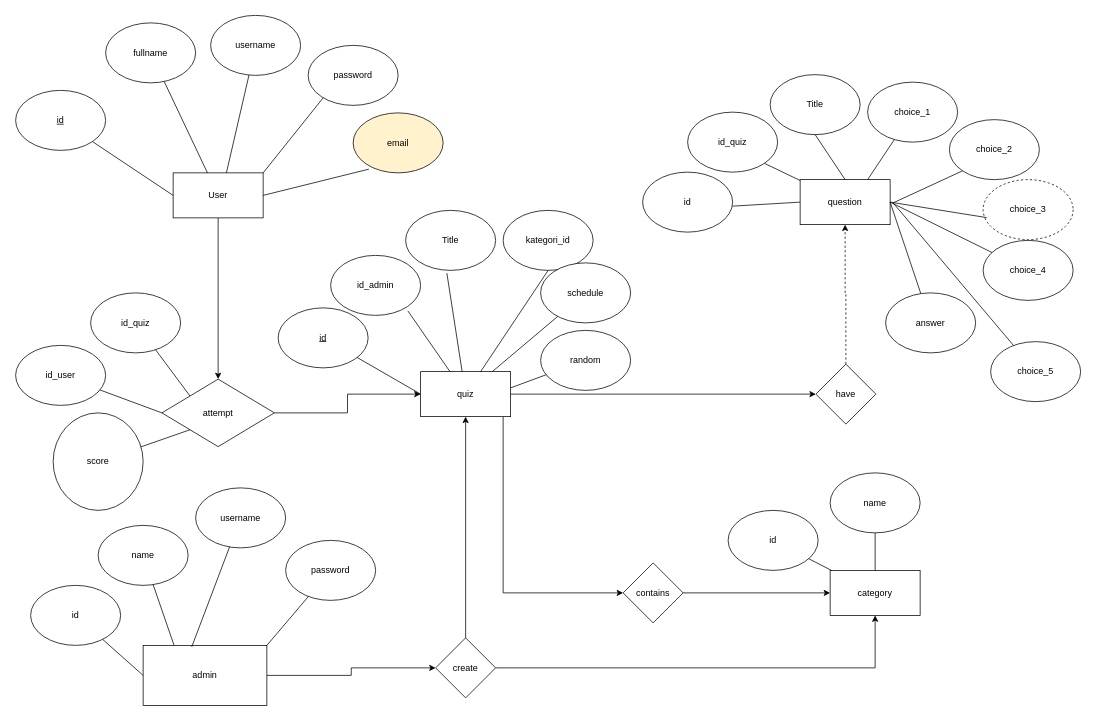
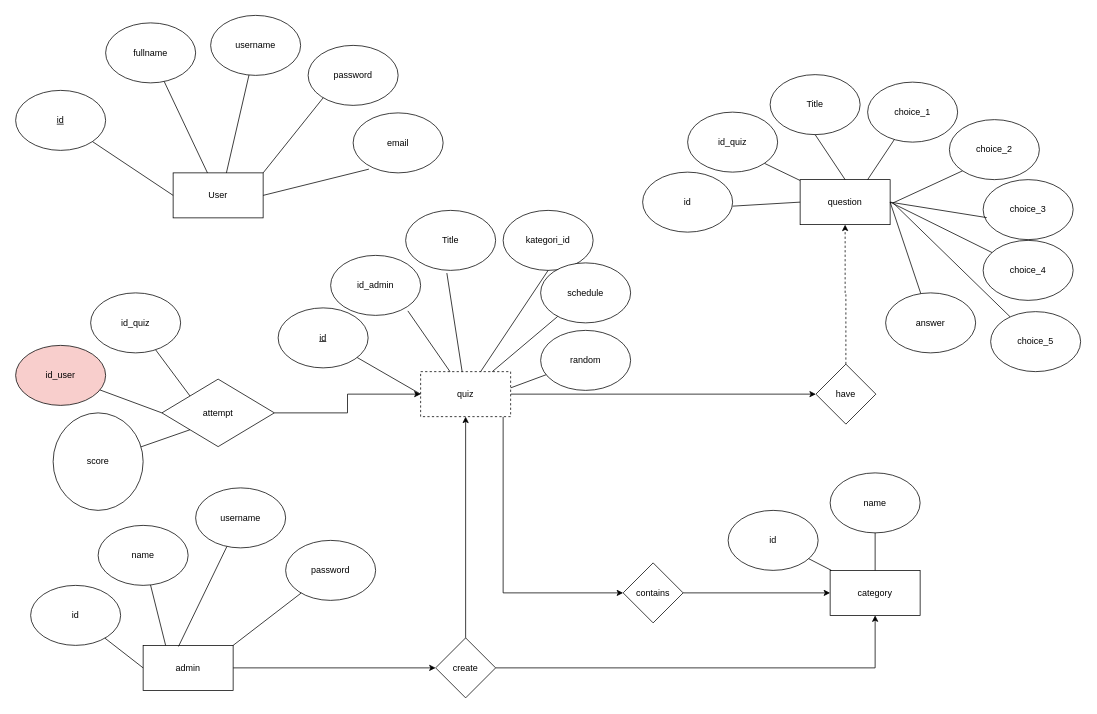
  <mxCell id="0" />
  <mxCell id="1" parent="0" />
- <mxCell id="2" style="edgeStyle=orthogonalEdgeStyle;rounded=0;orthogonalLoop=1;jettySize=auto;html=1;" edge="1" parent="1" source="3" target="30"><mxGeometry relative="1" as="geometry" /></mxCell>
  <mxCell id="3" value="User" style="rounded=0;whiteSpace=wrap;html=1;" vertex="1" parent="1"><mxGeometry x="230" y="230" width="120" height="60" as="geometry" /></mxCell>
  <mxCell id="4" value="id" style="ellipse;whiteSpace=wrap;html=1;fontStyle=4" vertex="1" parent="1"><mxGeometry x="20" y="120" width="120" height="80" as="geometry" /></mxCell>
  <mxCell id="5" value="fullname" style="ellipse;whiteSpace=wrap;html=1;" vertex="1" parent="1"><mxGeometry x="140" y="30" width="120" height="80" as="geometry" /></mxCell>
  <mxCell id="6" value="username" style="ellipse;whiteSpace=wrap;html=1;" vertex="1" parent="1"><mxGeometry x="280" width="120" height="80" as="geometry" y="20" /></mxCell>
  <mxCell id="7" value="password" style="ellipse;whiteSpace=wrap;html=1;" vertex="1" parent="1"><mxGeometry x="410" y="60" width="120" height="80" as="geometry" /></mxCell>
- <mxCell id="8" value="email" style="ellipse;whiteSpace=wrap;html=1;fillColor=#fff2cc;" vertex="1" parent="1"><mxGeometry x="470" y="150" width="120" height="80" as="geometry" /></mxCell>
+ <mxCell id="8" value="email" style="ellipse;whiteSpace=wrap;html=1;" vertex="1" parent="1"><mxGeometry x="470" y="150" width="120" height="80" as="geometry" /></mxCell>
  <mxCell id="9" value="" style="endArrow=none;html=1;rounded=0;" edge="1" parent="1" target="7"><mxGeometry width="50" height="50" relative="1" as="geometry"><mxPoint x="350" y="230" as="sourcePoint" /><mxPoint x="320" y="240" as="targetPoint" /><Array as="points"><mxPoint x="430" y="130" /></Array></mxGeometry></mxCell>
  <mxCell id="10" value="" style="endArrow=none;html=1;rounded=0;entryX=0.175;entryY=0.938;entryDx=0;entryDy=0;entryPerimeter=0;exitX=1;exitY=0.5;exitDx=0;exitDy=0;" edge="1" parent="1" source="3" target="8"><mxGeometry width="50" height="50" relative="1" as="geometry"><mxPoint x="270" y="290" as="sourcePoint" /><mxPoint x="320" y="240" as="targetPoint" /></mxGeometry></mxCell>
  <mxCell id="11" value="" style="endArrow=none;html=1;rounded=0;exitX=0.592;exitY=0;exitDx=0;exitDy=0;exitPerimeter=0;" edge="1" parent="1" source="3" target="6"><mxGeometry width="50" height="50" relative="1" as="geometry"><mxPoint x="270" y="290" as="sourcePoint" /><mxPoint x="320" y="240" as="targetPoint" /></mxGeometry></mxCell>
  <mxCell id="12" value="" style="endArrow=none;html=1;rounded=0;" edge="1" parent="1" source="3" target="5"><mxGeometry width="50" height="50" relative="1" as="geometry"><mxPoint x="270" y="290" as="sourcePoint" /><mxPoint x="320" y="240" as="targetPoint" /></mxGeometry></mxCell>
  <mxCell id="13" value="" style="endArrow=none;html=1;rounded=0;" edge="1" parent="1" target="4"><mxGeometry width="50" height="50" relative="1" as="geometry"><mxPoint x="230" y="260" as="sourcePoint" /><mxPoint x="320" y="240" as="targetPoint" /></mxGeometry></mxCell>
  <mxCell id="14" style="edgeStyle=orthogonalEdgeStyle;rounded=0;orthogonalLoop=1;jettySize=auto;html=1;entryX=0;entryY=0.5;entryDx=0;entryDy=0;" edge="1" parent="1" source="16" target="43"><mxGeometry relative="1" as="geometry" /></mxCell>
  <mxCell id="15" style="edgeStyle=orthogonalEdgeStyle;rounded=0;orthogonalLoop=1;jettySize=auto;html=1;" edge="1" parent="1" source="16" target="49"><mxGeometry relative="1" as="geometry"><Array as="points"><mxPoint x="670" y="790" /></Array></mxGeometry></mxCell>
- <mxCell id="16" value="quiz" style="rounded=0;whiteSpace=wrap;html=1;" vertex="1" parent="1"><mxGeometry x="560" y="495" width="120" height="60" as="geometry" /></mxCell>
+ <mxCell id="16" value="quiz" style="rounded=0;whiteSpace=wrap;html=1;dashed=1;" vertex="1" parent="1"><mxGeometry x="560" y="495" width="120" height="60" as="geometry" /></mxCell>
  <mxCell id="17" value="id" style="ellipse;whiteSpace=wrap;html=1;fontStyle=4" vertex="1" parent="1"><mxGeometry x="370" y="410" width="120" height="80" as="geometry" /></mxCell>
  <mxCell id="18" value="id_admin" style="ellipse;whiteSpace=wrap;html=1;" vertex="1" parent="1"><mxGeometry x="440" y="340" width="120" height="80" as="geometry" /></mxCell>
  <mxCell id="19" value="Title" style="ellipse;whiteSpace=wrap;html=1;" vertex="1" parent="1"><mxGeometry x="540" y="280" width="120" height="80" as="geometry" /></mxCell>
  <mxCell id="20" value="kategori_id" style="ellipse;whiteSpace=wrap;html=1;" vertex="1" parent="1"><mxGeometry x="670" y="280" width="120" height="80" as="geometry" /></mxCell>
  <mxCell id="21" value="schedule" style="ellipse;whiteSpace=wrap;html=1;" vertex="1" parent="1"><mxGeometry x="720" y="350" width="120" height="80" as="geometry" /></mxCell>
  <mxCell id="22" value="random" style="ellipse;whiteSpace=wrap;html=1;" vertex="1" parent="1"><mxGeometry x="720" y="440" width="120" height="80" as="geometry" /></mxCell>
  <mxCell id="23" value="" style="endArrow=none;html=1;rounded=0;" edge="1" parent="1" source="16" target="21"><mxGeometry width="50" height="50" relative="1" as="geometry"><mxPoint x="500" y="400" as="sourcePoint" /><mxPoint x="550" y="350" as="targetPoint" /></mxGeometry></mxCell>
  <mxCell id="24" value="" style="endArrow=none;html=1;rounded=0;entryX=0.5;entryY=1;entryDx=0;entryDy=0;" edge="1" parent="1" source="16" target="20"><mxGeometry width="50" height="50" relative="1" as="geometry"><mxPoint x="500" y="400" as="sourcePoint" /><mxPoint x="550" y="350" as="targetPoint" /></mxGeometry></mxCell>
  <mxCell id="25" value="" style="endArrow=none;html=1;rounded=0;exitX=0.858;exitY=0.925;exitDx=0;exitDy=0;exitPerimeter=0;" edge="1" parent="1" source="18" target="16"><mxGeometry width="50" height="50" relative="1" as="geometry"><mxPoint x="500" y="400" as="sourcePoint" /><mxPoint x="550" y="350" as="targetPoint" /></mxGeometry></mxCell>
  <mxCell id="26" value="" style="endArrow=none;html=1;rounded=0;entryX=0.458;entryY=1.045;entryDx=0;entryDy=0;entryPerimeter=0;" edge="1" parent="1" source="16" target="19"><mxGeometry width="50" height="50" relative="1" as="geometry"><mxPoint x="500" y="400" as="sourcePoint" /><mxPoint x="540" y="360" as="targetPoint" /></mxGeometry></mxCell>
  <mxCell id="27" value="" style="endArrow=none;html=1;rounded=0;exitX=0;exitY=0.5;exitDx=0;exitDy=0;" edge="1" parent="1" source="16" target="17"><mxGeometry width="50" height="50" relative="1" as="geometry"><mxPoint x="500" y="400" as="sourcePoint" /><mxPoint x="550" y="350" as="targetPoint" /></mxGeometry></mxCell>
  <mxCell id="28" value="" style="endArrow=none;html=1;rounded=0;exitX=1.002;exitY=0.36;exitDx=0;exitDy=0;exitPerimeter=0;" edge="1" parent="1" source="16" target="22"><mxGeometry width="50" height="50" relative="1" as="geometry"><mxPoint x="663" y="500" as="sourcePoint" /><mxPoint x="749" y="439" as="targetPoint" /></mxGeometry></mxCell>
  <mxCell id="29" style="edgeStyle=orthogonalEdgeStyle;rounded=0;orthogonalLoop=1;jettySize=auto;html=1;" edge="1" parent="1" source="30" target="16"><mxGeometry relative="1" as="geometry" /></mxCell>
  <mxCell id="30" value="&lt;div&gt;attempt&lt;/div&gt;" style="rhombus;whiteSpace=wrap;html=1;" vertex="1" parent="1"><mxGeometry x="215" y="505" width="150" height="90" as="geometry" /></mxCell>
  <mxCell id="31" value="question" style="rounded=0;whiteSpace=wrap;html=1;" vertex="1" parent="1"><mxGeometry x="1066" y="239" width="120" height="60" as="geometry" /></mxCell>
  <mxCell id="32" value="id" style="ellipse;whiteSpace=wrap;html=1;" vertex="1" parent="1"><mxGeometry x="856" y="229" width="120" height="80" as="geometry" /></mxCell>
  <mxCell id="33" value="id_quiz" style="ellipse;whiteSpace=wrap;html=1;" vertex="1" parent="1"><mxGeometry x="916" y="149" width="120" height="80" as="geometry" /></mxCell>
  <mxCell id="34" value="Title" style="ellipse;whiteSpace=wrap;html=1;" vertex="1" parent="1"><mxGeometry x="1026" y="99" width="120" height="80" as="geometry" /></mxCell>
  <mxCell id="35" value="choice_1" style="ellipse;whiteSpace=wrap;html=1;" vertex="1" parent="1"><mxGeometry x="1156" y="109" width="120" height="80" as="geometry" /></mxCell>
  <mxCell id="36" value="answer" style="ellipse;whiteSpace=wrap;html=1;" vertex="1" parent="1"><mxGeometry x="1180" y="390" width="120" height="80" as="geometry" /></mxCell>
  <mxCell id="37" value="" style="endArrow=none;html=1;rounded=0;exitX=0.5;exitY=0;exitDx=0;exitDy=0;entryX=0.5;entryY=1;entryDx=0;entryDy=0;" edge="1" parent="1" source="31" target="34"><mxGeometry width="50" height="50" relative="1" as="geometry"><mxPoint x="1156" y="109" as="sourcePoint" /><mxPoint x="1206" y="59" as="targetPoint" /></mxGeometry></mxCell>
  <mxCell id="38" value="" style="endArrow=none;html=1;rounded=0;exitX=0.75;exitY=0;exitDx=0;exitDy=0;" edge="1" parent="1" source="31" target="35"><mxGeometry width="50" height="50" relative="1" as="geometry"><mxPoint x="1136" y="249" as="sourcePoint" /><mxPoint x="1096" y="189" as="targetPoint" /></mxGeometry></mxCell>
  <mxCell id="39" value="" style="endArrow=none;html=1;rounded=0;exitX=1;exitY=0.5;exitDx=0;exitDy=0;" edge="1" parent="1" source="31" target="36"><mxGeometry width="50" height="50" relative="1" as="geometry"><mxPoint x="1166" y="249" as="sourcePoint" /><mxPoint x="1202" y="196" as="targetPoint" /></mxGeometry></mxCell>
  <mxCell id="40" value="" style="endArrow=none;html=1;rounded=0;exitX=1;exitY=1;exitDx=0;exitDy=0;" edge="1" parent="1" source="33" target="31"><mxGeometry width="50" height="50" relative="1" as="geometry"><mxPoint x="1196" y="279" as="sourcePoint" /><mxPoint x="1241" y="265" as="targetPoint" /></mxGeometry></mxCell>
  <mxCell id="41" value="" style="endArrow=none;html=1;rounded=0;exitX=1;exitY=0.567;exitDx=0;exitDy=0;entryX=0;entryY=0.5;entryDx=0;entryDy=0;exitPerimeter=0;" edge="1" parent="1" source="32" target="31"><mxGeometry width="50" height="50" relative="1" as="geometry"><mxPoint x="1028" y="227" as="sourcePoint" /><mxPoint x="1076" y="250" as="targetPoint" /></mxGeometry></mxCell>
  <mxCell id="42" style="edgeStyle=orthogonalEdgeStyle;rounded=0;orthogonalLoop=1;jettySize=auto;html=1;entryX=0.5;entryY=1;entryDx=0;entryDy=0;dashed=1;" edge="1" parent="1" source="43" target="31"><mxGeometry relative="1" as="geometry" /></mxCell>
  <mxCell id="43" value="have" style="rhombus;whiteSpace=wrap;html=1;" vertex="1" parent="1"><mxGeometry x="1087" y="485" width="80" height="80" as="geometry" /></mxCell>
  <mxCell id="44" value="choice_2" style="ellipse;whiteSpace=wrap;html=1;" vertex="1" parent="1"><mxGeometry x="1265" y="159" width="120" height="80" as="geometry" /></mxCell>
- <mxCell id="45" value="choice_3" style="ellipse;whiteSpace=wrap;html=1;dashed=1;" vertex="1" parent="1"><mxGeometry x="1310" y="239" width="120" height="80" as="geometry" /></mxCell>
+ <mxCell id="45" value="choice_3" style="ellipse;whiteSpace=wrap;html=1;" vertex="1" parent="1"><mxGeometry x="1310" y="239" width="120" height="80" as="geometry" /></mxCell>
  <mxCell id="46" value="choice_4" style="ellipse;whiteSpace=wrap;html=1;" vertex="1" parent="1"><mxGeometry x="1310" y="320" width="120" height="80" as="geometry" /></mxCell>
- <mxCell id="47" value="choice_5" style="ellipse;whiteSpace=wrap;html=1;" vertex="1" parent="1"><mxGeometry x="1320" y="455" width="120" height="80" as="geometry" /></mxCell>
+ <mxCell id="47" value="choice_5" style="ellipse;whiteSpace=wrap;html=1;" vertex="1" parent="1"><mxGeometry x="1320" y="415" width="120" height="80" as="geometry" /></mxCell>
  <mxCell id="48" style="edgeStyle=orthogonalEdgeStyle;rounded=0;orthogonalLoop=1;jettySize=auto;html=1;" edge="1" parent="1" source="49" target="50"><mxGeometry relative="1" as="geometry" /></mxCell>
  <mxCell id="49" value="contains" style="rhombus;whiteSpace=wrap;html=1;" vertex="1" parent="1"><mxGeometry x="830" y="750" width="80" height="80" as="geometry" /></mxCell>
  <mxCell id="50" value="category" style="rounded=0;whiteSpace=wrap;html=1;" vertex="1" parent="1"><mxGeometry x="1106" y="760" width="120" height="60" as="geometry" /></mxCell>
  <mxCell id="51" value="id" style="ellipse;whiteSpace=wrap;html=1;" vertex="1" parent="1"><mxGeometry x="970" y="680" width="120" height="80" as="geometry" /></mxCell>
  <mxCell id="52" value="name" style="ellipse;whiteSpace=wrap;html=1;" vertex="1" parent="1"><mxGeometry x="1106" y="630" width="120" height="80" as="geometry" /></mxCell>
  <mxCell id="53" value="" style="endArrow=none;html=1;rounded=0;" edge="1" parent="1" source="50" target="51"><mxGeometry width="50" height="50" relative="1" as="geometry"><mxPoint x="1160" y="620" as="sourcePoint" /><mxPoint x="1210" y="570" as="targetPoint" /></mxGeometry></mxCell>
  <mxCell id="54" value="" style="endArrow=none;html=1;rounded=0;entryX=0.5;entryY=1;entryDx=0;entryDy=0;" edge="1" parent="1" source="50" target="52"><mxGeometry width="50" height="50" relative="1" as="geometry"><mxPoint x="1118" y="770" as="sourcePoint" /><mxPoint x="1088" y="754" as="targetPoint" /></mxGeometry></mxCell>
  <mxCell id="55" style="edgeStyle=orthogonalEdgeStyle;rounded=0;orthogonalLoop=1;jettySize=auto;html=1;" edge="1" parent="1" source="56" target="59"><mxGeometry relative="1" as="geometry" /></mxCell>
- <mxCell id="56" value="admin" style="rounded=0;whiteSpace=wrap;html=1;" vertex="1" parent="1"><mxGeometry x="190" y="860" width="165" height="80" as="geometry" /></mxCell>
+ <mxCell id="56" value="admin" style="rounded=0;whiteSpace=wrap;html=1;" vertex="1" parent="1"><mxGeometry x="190" y="860" width="120" height="60" as="geometry" /></mxCell>
  <mxCell id="57" style="edgeStyle=orthogonalEdgeStyle;rounded=0;orthogonalLoop=1;jettySize=auto;html=1;" edge="1" parent="1" source="59" target="16"><mxGeometry relative="1" as="geometry" /></mxCell>
  <mxCell id="58" style="edgeStyle=orthogonalEdgeStyle;rounded=0;orthogonalLoop=1;jettySize=auto;html=1;entryX=0.5;entryY=1;entryDx=0;entryDy=0;" edge="1" parent="1" source="59" target="50"><mxGeometry relative="1" as="geometry" /></mxCell>
  <mxCell id="59" value="create" style="rhombus;whiteSpace=wrap;html=1;" vertex="1" parent="1"><mxGeometry x="580" y="850" width="80" height="80" as="geometry" /></mxCell>
  <mxCell id="60" value="id" style="ellipse;whiteSpace=wrap;html=1;" vertex="1" parent="1"><mxGeometry x="40" y="780" width="120" height="80" as="geometry" /></mxCell>
  <mxCell id="61" value="name" style="ellipse;whiteSpace=wrap;html=1;" vertex="1" parent="1"><mxGeometry x="130" y="700" width="120" height="80" as="geometry" /></mxCell>
  <mxCell id="62" value="username" style="ellipse;whiteSpace=wrap;html=1;" vertex="1" parent="1"><mxGeometry x="260" y="650" width="120" height="80" as="geometry" /></mxCell>
  <mxCell id="63" value="password" style="ellipse;whiteSpace=wrap;html=1;" vertex="1" parent="1"><mxGeometry x="380" y="720" width="120" height="80" as="geometry" /></mxCell>
  <mxCell id="64" value="" style="endArrow=none;html=1;rounded=0;exitX=0.393;exitY=0.024;exitDx=0;exitDy=0;exitPerimeter=0;" edge="1" parent="1" source="56" target="62"><mxGeometry width="50" height="50" relative="1" as="geometry"><mxPoint x="570" y="660" as="sourcePoint" /><mxPoint x="620" y="610" as="targetPoint" /></mxGeometry></mxCell>
  <mxCell id="65" value="" style="endArrow=none;html=1;rounded=0;exitX=1;exitY=0;exitDx=0;exitDy=0;" edge="1" parent="1" source="56" target="63"><mxGeometry width="50" height="50" relative="1" as="geometry"><mxPoint x="570" y="660" as="sourcePoint" /><mxPoint x="620" y="610" as="targetPoint" /></mxGeometry></mxCell>
  <mxCell id="66" value="" style="endArrow=none;html=1;rounded=0;exitX=0.25;exitY=0;exitDx=0;exitDy=0;" edge="1" parent="1" source="56" target="61"><mxGeometry width="50" height="50" relative="1" as="geometry"><mxPoint x="320" y="870" as="sourcePoint" /><mxPoint x="411" y="800" as="targetPoint" /></mxGeometry></mxCell>
  <mxCell id="67" value="" style="endArrow=none;html=1;rounded=0;exitX=0;exitY=0.5;exitDx=0;exitDy=0;" edge="1" parent="1" source="56" target="60"><mxGeometry width="50" height="50" relative="1" as="geometry"><mxPoint x="230" y="870" as="sourcePoint" /><mxPoint x="210" y="789" as="targetPoint" /></mxGeometry></mxCell>
  <mxCell id="68" value="" style="endArrow=none;html=1;rounded=0;exitX=0;exitY=0;exitDx=0;exitDy=0;" edge="1" parent="1" source="30" target="69"><mxGeometry width="50" height="50" relative="1" as="geometry"><mxPoint x="570" y="420" as="sourcePoint" /><mxPoint x="120" y="450" as="targetPoint" /></mxGeometry></mxCell>
  <mxCell id="69" value="id_quiz" style="ellipse;whiteSpace=wrap;html=1;" vertex="1" parent="1"><mxGeometry x="120" y="390" width="120" height="80" as="geometry" /></mxCell>
- <mxCell id="70" value="id_user" style="ellipse;whiteSpace=wrap;html=1;" vertex="1" parent="1"><mxGeometry x="20" y="460" width="120" height="80" as="geometry" /></mxCell>
+ <mxCell id="70" value="id_user" style="ellipse;whiteSpace=wrap;html=1;fillColor=#f8cecc;" vertex="1" parent="1"><mxGeometry x="20" y="460" width="120" height="80" as="geometry" /></mxCell>
  <mxCell id="71" value="" style="endArrow=none;html=1;rounded=0;exitX=0;exitY=0.5;exitDx=0;exitDy=0;" edge="1" parent="1" source="30" target="70"><mxGeometry width="50" height="50" relative="1" as="geometry"><mxPoint x="570" y="420" as="sourcePoint" /><mxPoint x="620" y="370" as="targetPoint" /></mxGeometry></mxCell>
  <mxCell id="72" value="" style="endArrow=none;html=1;rounded=0;exitX=0;exitY=1;exitDx=0;exitDy=0;" edge="1" parent="1" source="30" target="73"><mxGeometry width="50" height="50" relative="1" as="geometry"><mxPoint x="570" y="420" as="sourcePoint" /><mxPoint x="190" y="600" as="targetPoint" /></mxGeometry></mxCell>
  <mxCell id="73" value="score" style="ellipse;whiteSpace=wrap;html=1;" vertex="1" parent="1"><mxGeometry x="70" y="550" width="120" height="130" as="geometry" /></mxCell>
  <mxCell id="74" value="" style="endArrow=none;html=1;rounded=0;entryX=0;entryY=1;entryDx=0;entryDy=0;" edge="1" parent="1" target="44"><mxGeometry width="50" height="50" relative="1" as="geometry"><mxPoint x="1190" y="270" as="sourcePoint" /><mxPoint x="620" y="490" as="targetPoint" /></mxGeometry></mxCell>
  <mxCell id="75" value="" style="endArrow=none;html=1;rounded=0;entryX=0.04;entryY=0.633;entryDx=0;entryDy=0;exitX=1;exitY=0.5;exitDx=0;exitDy=0;entryPerimeter=0;" edge="1" parent="1" source="31" target="45"><mxGeometry width="50" height="50" relative="1" as="geometry"><mxPoint x="1190" y="280" as="sourcePoint" /><mxPoint x="1293" y="237" as="targetPoint" /></mxGeometry></mxCell>
  <mxCell id="76" value="" style="endArrow=none;html=1;rounded=0;exitX=1;exitY=0.5;exitDx=0;exitDy=0;" edge="1" parent="1" source="31" target="46"><mxGeometry width="50" height="50" relative="1" as="geometry"><mxPoint x="1196" y="279" as="sourcePoint" /><mxPoint x="1325" y="300" as="targetPoint" /></mxGeometry></mxCell>
  <mxCell id="77" value="" style="endArrow=none;html=1;rounded=0;" edge="1" parent="1" target="47"><mxGeometry width="50" height="50" relative="1" as="geometry"><mxPoint x="1190" y="270" as="sourcePoint" /><mxPoint x="1332" y="346" as="targetPoint" /></mxGeometry></mxCell>
